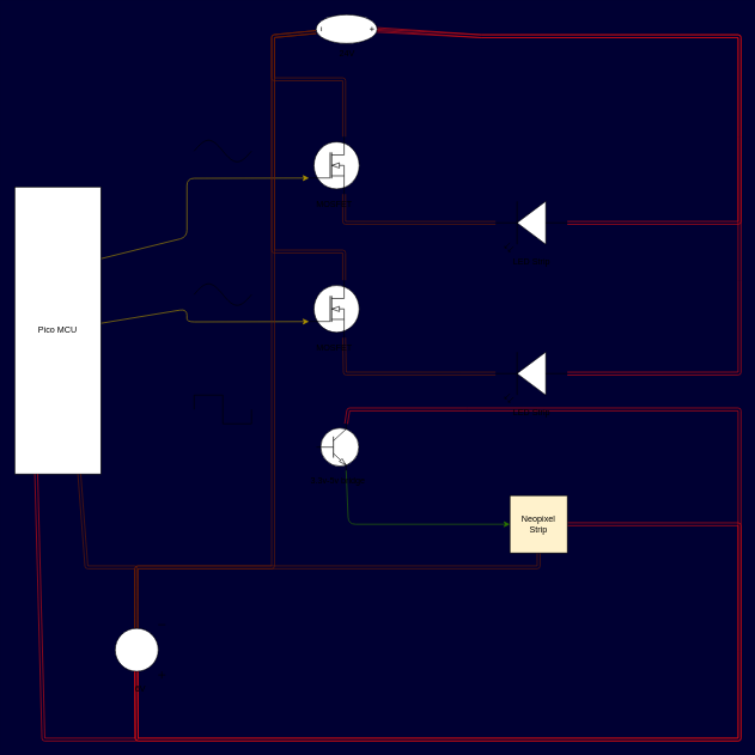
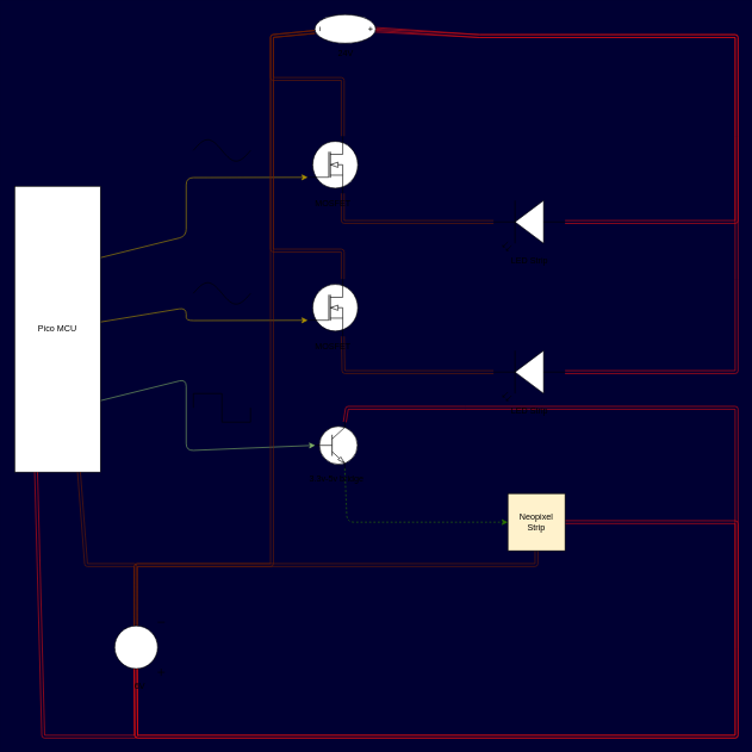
  <mxCell id="0" />
  <mxCell id="1" parent="0" />
  <mxCell id="2" style="edgeStyle=none;html=1;entryX=0;entryY=0.72;entryDx=0;entryDy=0;entryPerimeter=0;exitX=1;exitY=0.25;exitDx=0;exitDy=0;fillColor=#e3c800;strokeColor=#B09500;" edge="1" parent="1" source="5" target="7"><mxGeometry relative="1" as="geometry"><Array as="points"><mxPoint x="260" y="330" /><mxPoint x="260" y="248" /></Array></mxGeometry></mxCell>
  <mxCell id="3" style="edgeStyle=none;html=1;entryX=0;entryY=0.72;entryDx=0;entryDy=0;entryPerimeter=0;fillColor=#e3c800;strokeColor=#B09500;" edge="1" parent="1" source="5" target="9"><mxGeometry relative="1" as="geometry"><Array as="points"><mxPoint x="260" y="430" /><mxPoint x="260" y="448" /></Array></mxGeometry></mxCell>
+ <mxCell id="4" style="edgeStyle=none;html=1;exitX=1;exitY=0.75;exitDx=0;exitDy=0;entryX=0;entryY=0.5;entryDx=0;entryDy=0;entryPerimeter=0;fillColor=#d5e8d4;strokeColor=#82b366;" edge="1" parent="1" source="5" target="11"><mxGeometry relative="1" as="geometry"><Array as="points"><mxPoint x="260" y="530" /><mxPoint x="260" y="630" /></Array></mxGeometry></mxCell>
  <mxCell id="5" value="Pico MCU" style="rounded=0;whiteSpace=wrap;html=1;" vertex="1" parent="1"><mxGeometry x="20" y="260" width="120" height="400" as="geometry" /></mxCell>
  <mxCell id="6" style="edgeStyle=none;html=1;exitX=0.7;exitY=1;exitDx=0;exitDy=0;exitPerimeter=0;fillColor=#a0522d;strokeColor=#6D1F00;shape=link;entryX=1;entryY=0.57;entryDx=0;entryDy=0;entryPerimeter=0;" edge="1" parent="1" source="7" target="25"><mxGeometry relative="1" as="geometry"><mxPoint x="590" y="310" as="targetPoint" /><Array as="points"><mxPoint x="479" y="310" /></Array></mxGeometry></mxCell>
  <mxCell id="7" value="MOSFET" style="verticalLabelPosition=bottom;shadow=0;dashed=0;align=center;html=1;verticalAlign=top;shape=mxgraph.electrical.mosfets1.n-channel_mosfet_1;" vertex="1" parent="1"><mxGeometry x="430" y="190" width="70" height="80" as="geometry" /></mxCell>
  <mxCell id="8" style="edgeStyle=none;html=1;exitX=0.7;exitY=1;exitDx=0;exitDy=0;exitPerimeter=0;strokeColor=#6D1F00;fillColor=#a0522d;shape=link;entryX=1;entryY=0.57;entryDx=0;entryDy=0;entryPerimeter=0;" edge="1" parent="1" source="9" target="24"><mxGeometry relative="1" as="geometry"><mxPoint x="650" y="510" as="targetPoint" /><Array as="points"><mxPoint x="480" y="520" /></Array></mxGeometry></mxCell>
  <mxCell id="9" value="MOSFET" style="verticalLabelPosition=bottom;shadow=0;dashed=0;align=center;html=1;verticalAlign=top;shape=mxgraph.electrical.mosfets1.n-channel_mosfet_1;" vertex="1" parent="1"><mxGeometry x="430" y="390" width="70" height="80" as="geometry" /></mxCell>
- <mxCell id="10" style="edgeStyle=none;html=1;exitX=0.7;exitY=1;exitDx=0;exitDy=0;exitPerimeter=0;strokeColor=#2D7600;fillColor=#60a917;entryX=0;entryY=0.5;entryDx=0;entryDy=0;" edge="1" parent="1" source="11" target="29"><mxGeometry relative="1" as="geometry"><mxPoint x="690" y="725" as="targetPoint" /><Array as="points"><mxPoint x="485" y="730" /></Array></mxGeometry></mxCell>
+ <mxCell id="10" style="edgeStyle=none;html=1;exitX=0.7;exitY=1;exitDx=0;exitDy=0;exitPerimeter=0;strokeColor=#2D7600;fillColor=#60a917;entryX=0;entryY=0.5;entryDx=0;entryDy=0;dashed=1;" edge="1" parent="1" source="11" target="29"><mxGeometry relative="1" as="geometry"><mxPoint x="690" y="725" as="targetPoint" /><Array as="points"><mxPoint x="485" y="730" /></Array></mxGeometry></mxCell>
  <mxCell id="11" value="3.3v-5v bridge" style="verticalLabelPosition=bottom;shadow=0;dashed=0;align=center;html=1;verticalAlign=top;shape=mxgraph.electrical.transistors.npn_transistor_1;" vertex="1" parent="1"><mxGeometry x="430" y="590" width="80" height="65" as="geometry" /></mxCell>
  <mxCell id="12" style="edgeStyle=none;html=1;entryX=0.7;entryY=0;entryDx=0;entryDy=0;entryPerimeter=0;fillColor=#a0522d;strokeColor=#6D1F00;shape=link;" edge="1" parent="1" source="17" target="7"><mxGeometry relative="1" as="geometry"><Array as="points"><mxPoint x="380" y="50" /><mxPoint x="380" y="110" /><mxPoint x="479" y="110" /></Array></mxGeometry></mxCell>
  <mxCell id="13" style="edgeStyle=none;html=1;entryX=0.7;entryY=0;entryDx=0;entryDy=0;entryPerimeter=0;fillColor=#a0522d;strokeColor=#6D1F00;shape=link;" edge="1" parent="1" source="17" target="9"><mxGeometry relative="1" as="geometry"><Array as="points"><mxPoint x="380" y="50" /><mxPoint x="380" y="350" /><mxPoint x="479" y="350" /></Array></mxGeometry></mxCell>
  <mxCell id="14" style="edgeStyle=none;html=1;strokeColor=#dd0e0e;shape=link;entryX=0;entryY=0.57;entryDx=0;entryDy=0;entryPerimeter=0;" edge="1" parent="1" source="17" target="25"><mxGeometry relative="1" as="geometry"><mxPoint x="670" y="550" as="targetPoint" /><Array as="points"><mxPoint x="670" y="50" /><mxPoint x="1030" y="50" /><mxPoint x="1030" y="190" /><mxPoint x="1030" y="310" /></Array></mxGeometry></mxCell>
  <mxCell id="15" style="edgeStyle=none;html=1;strokeColor=#6D1F00;fillColor=#a0522d;shape=link;entryX=0.58;entryY=0.935;entryDx=0;entryDy=0;entryPerimeter=0;" edge="1" parent="1" source="17" target="23"><mxGeometry relative="1" as="geometry"><mxPoint x="380" y="710" as="targetPoint" /><Array as="points"><mxPoint x="380" y="50" /><mxPoint x="380" y="790" /><mxPoint x="189" y="790" /></Array></mxGeometry></mxCell>
  <mxCell id="16" style="edgeStyle=none;shape=link;html=1;exitX=0.5;exitY=0;exitDx=0;exitDy=0;exitPerimeter=0;entryX=0;entryY=0.57;entryDx=0;entryDy=0;entryPerimeter=0;strokeColor=#dd0e0e;" edge="1" parent="1" source="17" target="24"><mxGeometry relative="1" as="geometry"><Array as="points"><mxPoint x="670" y="50" /><mxPoint x="1030" y="50" /><mxPoint x="1030" y="390" /><mxPoint x="1030" y="520" /></Array></mxGeometry></mxCell>
  <mxCell id="17" value="24V" style="pointerEvents=1;verticalLabelPosition=bottom;shadow=0;dashed=0;align=center;html=1;verticalAlign=top;shape=mxgraph.electrical.signal_sources.source;aspect=fixed;points=[[0.5,0,0],[1,0.5,0],[0.5,1,0],[0,0.5,0]];elSignalType=dc3;direction=south;" vertex="1" parent="1"><mxGeometry x="440" y="20" width="85" height="40" as="geometry" /></mxCell>
  <mxCell id="18" style="edgeStyle=none;html=1;entryX=0.7;entryY=0;entryDx=0;entryDy=0;entryPerimeter=0;strokeColor=#dd0e0e;shape=link;exitX=0.58;exitY=0.135;exitDx=0;exitDy=0;exitPerimeter=0;" edge="1" parent="1" source="23" target="11"><mxGeometry relative="1" as="geometry"><Array as="points"><mxPoint x="190" y="1030" /><mxPoint x="1030" y="1030" /><mxPoint x="1030" y="908" /><mxPoint x="1030" y="730" /><mxPoint x="1030" y="570" /><mxPoint x="650" y="570" /><mxPoint x="485" y="570" /></Array></mxGeometry></mxCell>
  <mxCell id="19" style="edgeStyle=none;html=1;exitX=0.58;exitY=0.935;exitDx=0;exitDy=0;exitPerimeter=0;strokeColor=#6D1F00;fillColor=#a0522d;shape=link;entryX=0.5;entryY=1;entryDx=0;entryDy=0;" edge="1" parent="1" source="23" target="29"><mxGeometry relative="1" as="geometry"><mxPoint x="380" y="790" as="targetPoint" /><Array as="points"><mxPoint x="190" y="790" /><mxPoint x="750" y="790" /></Array></mxGeometry></mxCell>
  <mxCell id="20" style="edgeStyle=none;shape=link;html=1;entryX=0.25;entryY=1;entryDx=0;entryDy=0;strokeColor=#dd0e0e;exitX=0.58;exitY=0.135;exitDx=0;exitDy=0;exitPerimeter=0;" edge="1" parent="1" source="23" target="5"><mxGeometry relative="1" as="geometry"><mxPoint x="230" y="910" as="sourcePoint" /><Array as="points"><mxPoint x="190" y="1030" /><mxPoint x="60" y="1030" /></Array></mxGeometry></mxCell>
  <mxCell id="21" style="edgeStyle=none;shape=link;html=1;exitX=0.58;exitY=0.935;exitDx=0;exitDy=0;exitPerimeter=0;entryX=0.75;entryY=1;entryDx=0;entryDy=0;strokeColor=#6D1F00;fillColor=#a0522d;" edge="1" parent="1" source="23" target="5"><mxGeometry relative="1" as="geometry"><Array as="points"><mxPoint x="189" y="790" /><mxPoint x="120" y="790" /></Array></mxGeometry></mxCell>
  <mxCell id="22" style="edgeStyle=none;shape=link;html=1;strokeColor=#dd0e0e;entryX=1;entryY=0.57;entryDx=0;entryDy=0;entryPerimeter=0;exitX=0.58;exitY=0.135;exitDx=0;exitDy=0;exitPerimeter=0;" edge="1" parent="1" source="23"><mxGeometry relative="1" as="geometry"><mxPoint x="790" y="729.9" as="targetPoint" /><Array as="points"><mxPoint x="190" y="1030" /><mxPoint x="1030" y="1030" /><mxPoint x="1030" y="730" /></Array></mxGeometry></mxCell>
  <mxCell id="23" value="6V" style="pointerEvents=1;verticalLabelPosition=bottom;shadow=0;dashed=0;align=center;html=1;verticalAlign=top;shape=mxgraph.electrical.signal_sources.dc_source_1;direction=west;" vertex="1" parent="1"><mxGeometry x="160" y="870" width="70" height="75" as="geometry" /></mxCell>
  <mxCell id="24" value="LED Strip" style="verticalLabelPosition=bottom;shadow=0;dashed=0;align=center;html=1;verticalAlign=top;shape=mxgraph.electrical.opto_electronics.led_2;pointerEvents=1;direction=west;" vertex="1" parent="1"><mxGeometry x="690" y="490" width="100" height="70" as="geometry" /></mxCell>
  <mxCell id="25" value="LED Strip" style="verticalLabelPosition=bottom;shadow=0;dashed=0;align=center;html=1;verticalAlign=top;shape=mxgraph.electrical.opto_electronics.led_2;pointerEvents=1;direction=west;" vertex="1" parent="1"><mxGeometry x="690" y="280" width="100" height="70" as="geometry" /></mxCell>
  <mxCell id="26" value="" style="pointerEvents=1;verticalLabelPosition=bottom;shadow=0;dashed=0;align=center;html=1;verticalAlign=top;shape=mxgraph.electrical.waveforms.sine_wave;" vertex="1" parent="1"><mxGeometry x="270" y="190" width="80" height="40" as="geometry" /></mxCell>
  <mxCell id="27" value="" style="pointerEvents=1;verticalLabelPosition=bottom;shadow=0;dashed=0;align=center;html=1;verticalAlign=top;shape=mxgraph.electrical.waveforms.sine_wave;" vertex="1" parent="1"><mxGeometry x="270" y="390" width="80" height="40" as="geometry" /></mxCell>
  <mxCell id="28" value="" style="pointerEvents=1;verticalLabelPosition=bottom;shadow=0;dashed=0;align=center;html=1;verticalAlign=top;shape=mxgraph.electrical.waveforms.square_wave;" vertex="1" parent="1"><mxGeometry x="270" y="550" width="80" height="40" as="geometry" /></mxCell>
  <mxCell id="29" value="Neopixel&lt;br&gt;Strip" style="whiteSpace=wrap;html=1;aspect=fixed;fillColor=#fff2cc;" vertex="1" parent="1"><mxGeometry x="710" y="690" width="80" height="80" as="geometry" /></mxCell>
